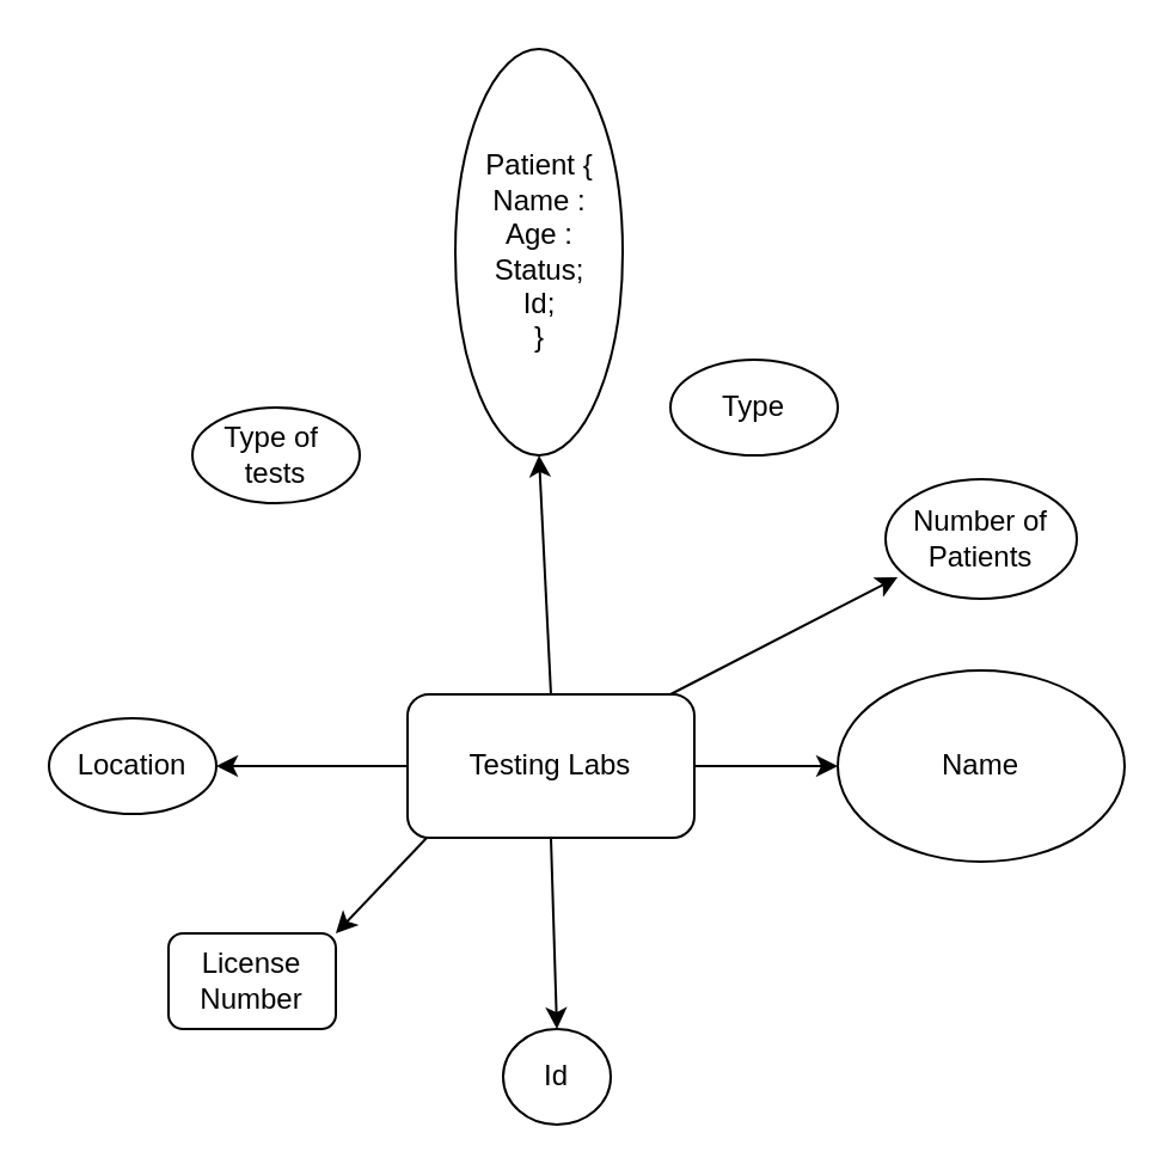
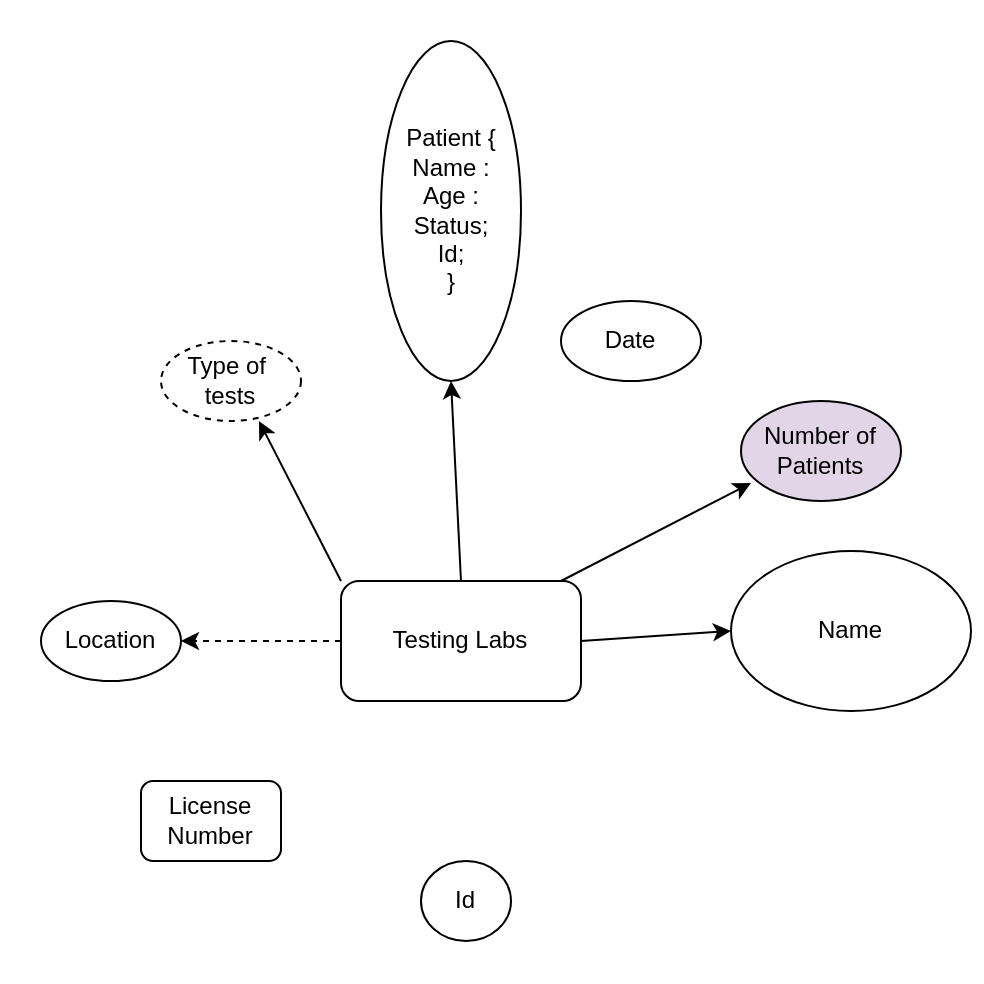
  <mxCell id="0" />
  <mxCell id="1" parent="0" />
  <mxCell id="2" value="Testing Labs" style="rounded=1;whiteSpace=wrap;html=1;" vertex="1" parent="1"><mxGeometry x="170" y="290" width="120" height="60" as="geometry" /></mxCell>
- <mxCell id="3" value="Type" style="ellipse;whiteSpace=wrap;html=1;" vertex="1" parent="1"><mxGeometry x="280" y="150" width="70" height="40" as="geometry" /></mxCell>
- <mxCell id="4" value="Type of&amp;nbsp;&lt;br&gt;tests" style="ellipse;whiteSpace=wrap;html=1;" vertex="1" parent="1"><mxGeometry x="80" y="170" width="70" height="40" as="geometry" /></mxCell>
- <mxCell id="5" value="Number of Patients" style="ellipse;whiteSpace=wrap;html=1;" vertex="1" parent="1"><mxGeometry x="370" y="200" width="80" height="50" as="geometry" /></mxCell>
+ <mxCell id="3" value="Date" style="ellipse;whiteSpace=wrap;html=1;" vertex="1" parent="1"><mxGeometry x="280" y="150" width="70" height="40" as="geometry" /></mxCell>
+ <mxCell id="4" value="Type of&amp;nbsp;&lt;br&gt;tests" style="ellipse;whiteSpace=wrap;html=1;dashed=1;" vertex="1" parent="1"><mxGeometry x="80" y="170" width="70" height="40" as="geometry" /></mxCell>
+ <mxCell id="5" value="Number of Patients" style="ellipse;whiteSpace=wrap;html=1;fillColor=#e1d5e7;" vertex="1" parent="1"><mxGeometry x="370" y="200" width="80" height="50" as="geometry" /></mxCell>
  <mxCell id="6" value="" style="ellipse;whiteSpace=wrap;html=1;" vertex="1" parent="1"><mxGeometry x="190" y="20" width="70" height="170" as="geometry" /></mxCell>
  <mxCell id="7" value="Patient {&lt;br&gt;Name :&lt;br&gt;Age :&lt;br&gt;Status;&lt;br&gt;Id;&lt;br&gt;}" style="text;html=1;align=center;verticalAlign=middle;resizable=0;points=[];autosize=1;strokeColor=none;fillColor=none;" vertex="1" parent="1"><mxGeometry x="190" y="55" width="70" height="100" as="geometry" /></mxCell>
- <mxCell id="8" value="Name" style="ellipse;whiteSpace=wrap;html=1;" vertex="1" parent="1"><mxGeometry x="350" y="280" width="120" height="80" as="geometry" /></mxCell>
+ <mxCell id="8" value="Name" style="ellipse;whiteSpace=wrap;html=1;" vertex="1" parent="1"><mxGeometry x="365" y="275" width="120" height="80" as="geometry" /></mxCell>
  <mxCell id="9" value="Location" style="ellipse;whiteSpace=wrap;html=1;" vertex="1" parent="1"><mxGeometry x="20" y="300" width="70" height="40" as="geometry" /></mxCell>
  <mxCell id="10" value="Id" style="ellipse;whiteSpace=wrap;html=1;" vertex="1" parent="1"><mxGeometry x="210" y="430" width="45" height="40" as="geometry" /></mxCell>
  <mxCell id="11" value="License Number" style="whiteSpace=wrap;html=1;rounded=1;" vertex="1" parent="1"><mxGeometry x="70" y="390" width="70" height="40" as="geometry" /></mxCell>
  <mxCell id="12" value="" style="endArrow=classic;html=1;rounded=0;entryX=0.063;entryY=0.82;entryDx=0;entryDy=0;entryPerimeter=0;" edge="1" parent="1" target="5"><mxGeometry width="50" height="50" relative="1" as="geometry"><mxPoint x="280" y="290" as="sourcePoint" /><mxPoint x="350" y="255" as="targetPoint" /></mxGeometry></mxCell>
  <mxCell id="13" value="" style="endArrow=classic;html=1;rounded=0;entryX=0;entryY=0.5;entryDx=0;entryDy=0;exitX=1;exitY=0.5;exitDx=0;exitDy=0;" edge="1" parent="1" source="2" target="8"><mxGeometry width="50" height="50" relative="1" as="geometry"><mxPoint x="300" y="350" as="sourcePoint" /><mxPoint x="350" y="300" as="targetPoint" /></mxGeometry></mxCell>
- <mxCell id="14" value="" style="endArrow=classic;html=1;rounded=0;exitX=0.5;exitY=1;exitDx=0;exitDy=0;entryX=0.5;entryY=0;entryDx=0;entryDy=0;" edge="1" parent="1" source="2" target="10"><mxGeometry width="50" height="50" relative="1" as="geometry"><mxPoint x="230" y="410" as="sourcePoint" /><mxPoint x="280" y="360" as="targetPoint" /></mxGeometry></mxCell>
- <mxCell id="15" value="" style="endArrow=classic;html=1;rounded=0;exitX=0;exitY=0.5;exitDx=0;exitDy=0;entryX=1;entryY=0.5;entryDx=0;entryDy=0;" edge="1" parent="1" source="2" target="9"><mxGeometry width="50" height="50" relative="1" as="geometry"><mxPoint x="240" y="320" as="sourcePoint" /><mxPoint x="290" y="270" as="targetPoint" /></mxGeometry></mxCell>
- <mxCell id="16" value="" style="endArrow=classic;html=1;rounded=0;exitX=0.067;exitY=1;exitDx=0;exitDy=0;entryX=1;entryY=0;entryDx=0;entryDy=0;exitPerimeter=0;" edge="1" parent="1" source="2" target="11"><mxGeometry width="50" height="50" relative="1" as="geometry"><mxPoint x="250" y="330" as="sourcePoint" /><mxPoint x="160" y="400" as="targetPoint" /></mxGeometry></mxCell>
+ <mxCell id="15" value="" style="endArrow=classic;html=1;rounded=0;exitX=0;exitY=0.5;exitDx=0;exitDy=0;entryX=1;entryY=0.5;entryDx=0;entryDy=0;dashed=1;" edge="1" parent="1" source="2" target="9"><mxGeometry width="50" height="50" relative="1" as="geometry"><mxPoint x="240" y="320" as="sourcePoint" /><mxPoint x="290" y="270" as="targetPoint" /></mxGeometry></mxCell>
+ <mxCell id="17" value="" style="endArrow=classic;html=1;rounded=0;entryX=0.7;entryY=1;entryDx=0;entryDy=0;entryPerimeter=0;exitX=0;exitY=0;exitDx=0;exitDy=0;" edge="1" parent="1" source="2" target="4"><mxGeometry width="50" height="50" relative="1" as="geometry"><mxPoint x="260" y="340" as="sourcePoint" /><mxPoint x="310" y="290" as="targetPoint" /></mxGeometry></mxCell>
  <mxCell id="18" value="" style="endArrow=classic;html=1;rounded=0;entryX=0.5;entryY=1;entryDx=0;entryDy=0;exitX=0.5;exitY=0;exitDx=0;exitDy=0;" edge="1" parent="1" source="2" target="6"><mxGeometry width="50" height="50" relative="1" as="geometry"><mxPoint x="270" y="350" as="sourcePoint" /><mxPoint x="320" y="300" as="targetPoint" /></mxGeometry></mxCell>
